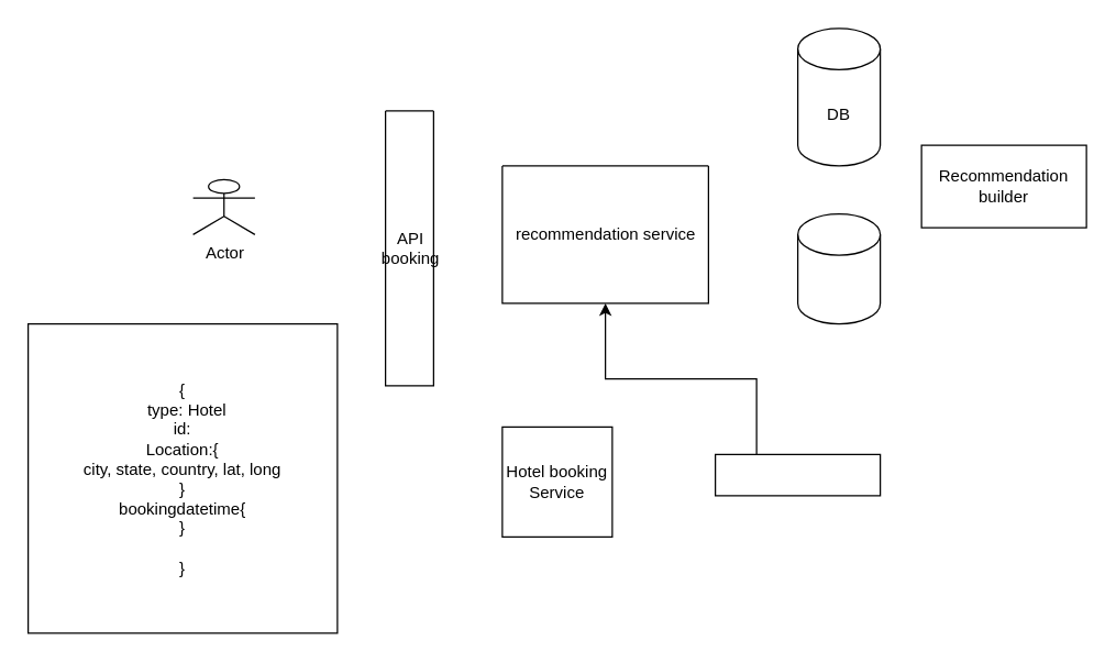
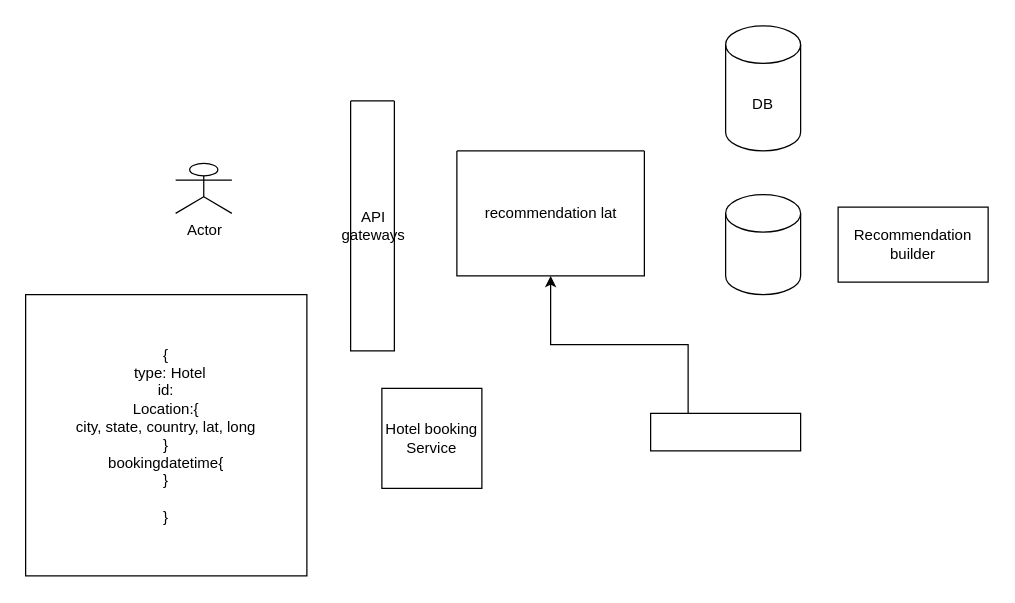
  <mxCell id="0" />
  <mxCell id="1" parent="0" />
  <mxCell id="2" value="Actor" style="shape=umlActor;verticalLabelPosition=bottom;verticalAlign=top;html=1;outlineConnect=0;" vertex="1" parent="1"><mxGeometry x="140" y="130" width="45" height="40" as="geometry" /></mxCell>
  <mxCell id="3" value="" style="swimlane;startSize=0;" vertex="1" parent="1"><mxGeometry x="365" y="120" width="150" height="100" as="geometry" /></mxCell>
- <mxCell id="4" value="recommendation service" style="text;html=1;align=center;verticalAlign=middle;resizable=0;points=[];autosize=1;strokeColor=none;" vertex="1" parent="3"><mxGeometry y="40" width="150" height="20" as="geometry" /></mxCell>
+ <mxCell id="4" value="recommendation lat" style="text;html=1;align=center;verticalAlign=middle;resizable=0;points=[];autosize=1;strokeColor=none;" vertex="1" parent="3"><mxGeometry y="40" width="150" height="20" as="geometry" /></mxCell>
  <mxCell id="5" value="" style="swimlane;startSize=0;" vertex="1" parent="1"><mxGeometry x="280" y="80" width="35" height="200" as="geometry" /></mxCell>
- <mxCell id="6" value="API &lt;br&gt;booking" style="text;html=1;align=center;verticalAlign=middle;resizable=0;points=[];autosize=1;strokeColor=none;" vertex="1" parent="5"><mxGeometry x="-17.5" y="85" width="70" height="30" as="geometry" /></mxCell>
+ <mxCell id="6" value="API &lt;br&gt;gateways" style="text;html=1;align=center;verticalAlign=middle;resizable=0;points=[];autosize=1;strokeColor=none;" vertex="1" parent="5"><mxGeometry x="-17.5" y="85" width="70" height="30" as="geometry" /></mxCell>
  <mxCell id="7" value="DB" style="shape=cylinder3;whiteSpace=wrap;html=1;boundedLbl=1;backgroundOutline=1;size=15;" vertex="1" parent="1"><mxGeometry x="580" y="20" width="60" height="100" as="geometry" /></mxCell>
  <mxCell id="8" value="" style="shape=cylinder3;whiteSpace=wrap;html=1;boundedLbl=1;backgroundOutline=1;size=15;" vertex="1" parent="1"><mxGeometry x="580" y="155" width="60" height="80" as="geometry" /></mxCell>
- <mxCell id="9" value="Hotel booking&lt;br&gt;Service" style="whiteSpace=wrap;html=1;aspect=fixed;" vertex="1" parent="1"><mxGeometry x="365" y="310" width="80" height="80" as="geometry" /></mxCell>
+ <mxCell id="9" value="Hotel booking&lt;br&gt;Service" style="whiteSpace=wrap;html=1;aspect=fixed;" vertex="1" parent="1"><mxGeometry x="305" y="310" width="80" height="80" as="geometry" /></mxCell>
  <mxCell id="10" style="edgeStyle=orthogonalEdgeStyle;rounded=0;orthogonalLoop=1;jettySize=auto;html=1;exitX=0.25;exitY=0;exitDx=0;exitDy=0;" edge="1" parent="1" source="11" target="3"><mxGeometry relative="1" as="geometry" /></mxCell>
  <mxCell id="11" value="" style="rounded=0;whiteSpace=wrap;html=1;" vertex="1" parent="1"><mxGeometry x="520" y="330" width="120" height="30" as="geometry" /></mxCell>
  <mxCell id="12" value="{&lt;br&gt;&amp;nbsp; type: Hotel&lt;br&gt;id:&lt;br&gt;Location:{&lt;br&gt;city, state, country, lat, long&lt;br&gt;}&lt;br&gt;bookingdatetime{&lt;br&gt;}&lt;br&gt;&lt;br&gt;}" style="whiteSpace=wrap;html=1;aspect=fixed;" vertex="1" parent="1"><mxGeometry x="20" y="235" width="225" height="225" as="geometry" /></mxCell>
- <mxCell id="13" value="Recommendation builder" style="rounded=0;whiteSpace=wrap;html=1;" vertex="1" parent="1"><mxGeometry x="670" y="105" width="120" height="60" as="geometry" /></mxCell>
+ <mxCell id="13" value="Recommendation builder" style="rounded=0;whiteSpace=wrap;html=1;" vertex="1" parent="1"><mxGeometry x="670" y="165" width="120" height="60" as="geometry" /></mxCell>
